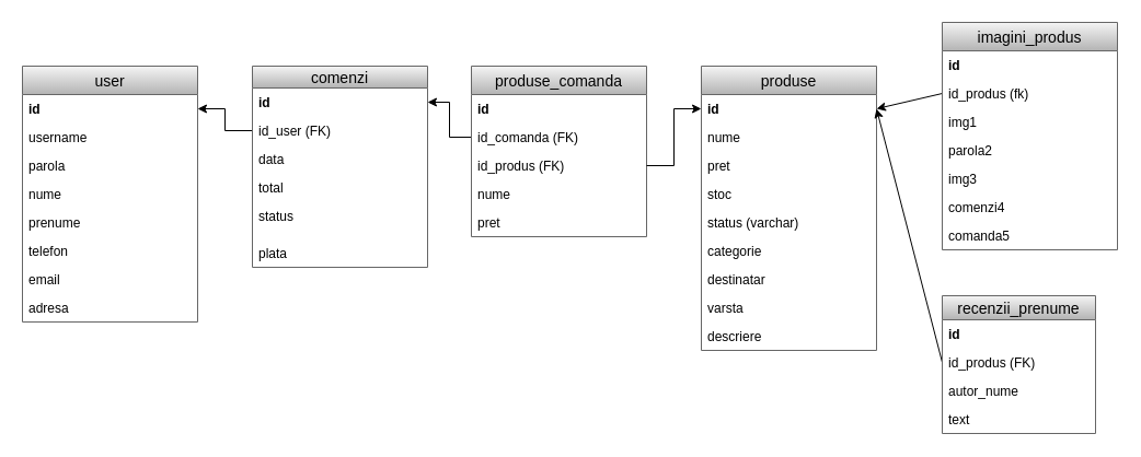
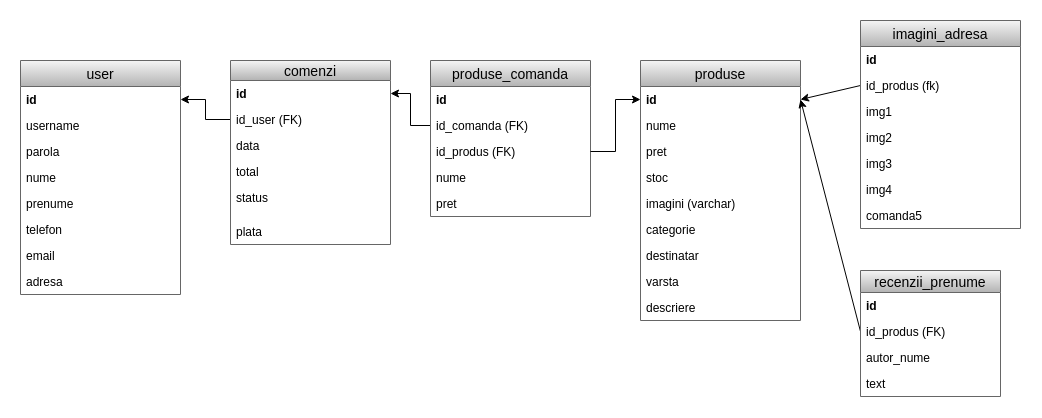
  <mxCell id="0" />
  <mxCell id="1" parent="0" />
  <mxCell id="2" value="" style="edgeStyle=orthogonalEdgeStyle;rounded=0;orthogonalLoop=1;jettySize=auto;html=1;" parent="1" source="15" target="5" edge="1"><mxGeometry relative="1" as="geometry" /></mxCell>
  <mxCell id="3" value="" style="edgeStyle=orthogonalEdgeStyle;rounded=0;orthogonalLoop=1;jettySize=auto;html=1;" parent="1" source="22" target="14" edge="1"><mxGeometry relative="1" as="geometry" /></mxCell>
  <mxCell id="4" value="user" style="swimlane;fontStyle=0;childLayout=stackLayout;horizontal=1;startSize=26;fillColor=#f5f5f5;horizontalStack=0;resizeParent=1;resizeParentMax=0;resizeLast=0;collapsible=1;marginBottom=0;swimlaneFillColor=#ffffff;align=center;fontSize=14;gradientColor=#b3b3b3;strokeColor=#666666;" parent="1" vertex="1"><mxGeometry x="20" y="60" width="160" height="234" as="geometry" /></mxCell>
  <mxCell id="5" value="id" style="text;strokeColor=none;fillColor=none;spacingLeft=4;spacingRight=4;overflow=hidden;rotatable=0;points=[[0,0.5],[1,0.5]];portConstraint=eastwest;fontSize=12;fontStyle=1" parent="4" vertex="1"><mxGeometry y="26" width="160" height="26" as="geometry" /></mxCell>
  <mxCell id="6" value="username" style="text;strokeColor=none;fillColor=none;spacingLeft=4;spacingRight=4;overflow=hidden;rotatable=0;points=[[0,0.5],[1,0.5]];portConstraint=eastwest;fontSize=12;" parent="4" vertex="1"><mxGeometry y="52" width="160" height="26" as="geometry" /></mxCell>
  <mxCell id="7" value="parola" style="text;strokeColor=none;fillColor=none;spacingLeft=4;spacingRight=4;overflow=hidden;rotatable=0;points=[[0,0.5],[1,0.5]];portConstraint=eastwest;fontSize=12;" parent="4" vertex="1"><mxGeometry y="78" width="160" height="26" as="geometry" /></mxCell>
  <mxCell id="8" value="nume" style="text;strokeColor=none;fillColor=none;spacingLeft=4;spacingRight=4;overflow=hidden;rotatable=0;points=[[0,0.5],[1,0.5]];portConstraint=eastwest;fontSize=12;" parent="4" vertex="1"><mxGeometry y="104" width="160" height="26" as="geometry" /></mxCell>
  <mxCell id="9" value="prenume" style="text;strokeColor=none;fillColor=none;spacingLeft=4;spacingRight=4;overflow=hidden;rotatable=0;points=[[0,0.5],[1,0.5]];portConstraint=eastwest;fontSize=12;" parent="4" vertex="1"><mxGeometry y="130" width="160" height="26" as="geometry" /></mxCell>
  <mxCell id="10" value="telefon" style="text;strokeColor=none;fillColor=none;spacingLeft=4;spacingRight=4;overflow=hidden;rotatable=0;points=[[0,0.5],[1,0.5]];portConstraint=eastwest;fontSize=12;" parent="4" vertex="1"><mxGeometry y="156" width="160" height="26" as="geometry" /></mxCell>
  <mxCell id="11" value="email" style="text;strokeColor=none;fillColor=none;spacingLeft=4;spacingRight=4;overflow=hidden;rotatable=0;points=[[0,0.5],[1,0.5]];portConstraint=eastwest;fontSize=12;" parent="4" vertex="1"><mxGeometry y="182" width="160" height="26" as="geometry" /></mxCell>
  <mxCell id="12" value="adresa" style="text;strokeColor=none;fillColor=none;spacingLeft=4;spacingRight=4;overflow=hidden;rotatable=0;points=[[0,0.5],[1,0.5]];portConstraint=eastwest;fontSize=12;" parent="4" vertex="1"><mxGeometry y="208" width="160" height="26" as="geometry" /></mxCell>
  <mxCell id="13" value="comenzi" style="swimlane;fontStyle=0;childLayout=stackLayout;horizontal=1;startSize=20;fillColor=#f5f5f5;horizontalStack=0;resizeParent=1;resizeParentMax=0;resizeLast=0;collapsible=1;marginBottom=0;swimlaneFillColor=#ffffff;align=center;fontSize=14;gradientColor=#b3b3b3;strokeColor=#666666;" parent="1" vertex="1"><mxGeometry x="230" y="60" width="160" height="184" as="geometry" /></mxCell>
  <mxCell id="14" value="id" style="text;strokeColor=none;fillColor=none;spacingLeft=4;spacingRight=4;overflow=hidden;rotatable=0;points=[[0,0.5],[1,0.5]];portConstraint=eastwest;fontSize=12;fontStyle=1" parent="13" vertex="1"><mxGeometry y="20" width="160" height="26" as="geometry" /></mxCell>
  <mxCell id="15" value="id_user (FK)" style="text;strokeColor=none;fillColor=none;spacingLeft=4;spacingRight=4;overflow=hidden;rotatable=0;points=[[0,0.5],[1,0.5]];portConstraint=eastwest;fontSize=12;" parent="13" vertex="1"><mxGeometry y="46" width="160" height="26" as="geometry" /></mxCell>
  <mxCell id="16" value="data" style="text;strokeColor=none;fillColor=none;spacingLeft=4;spacingRight=4;overflow=hidden;rotatable=0;points=[[0,0.5],[1,0.5]];portConstraint=eastwest;fontSize=12;" parent="13" vertex="1"><mxGeometry y="72" width="160" height="26" as="geometry" /></mxCell>
  <mxCell id="17" value="total" style="text;strokeColor=none;fillColor=none;spacingLeft=4;spacingRight=4;overflow=hidden;rotatable=0;points=[[0,0.5],[1,0.5]];portConstraint=eastwest;fontSize=12;" parent="13" vertex="1"><mxGeometry y="98" width="160" height="26" as="geometry" /></mxCell>
  <mxCell id="18" value="status" style="text;strokeColor=none;fillColor=none;spacingLeft=4;spacingRight=4;overflow=hidden;rotatable=0;points=[[0,0.5],[1,0.5]];portConstraint=eastwest;fontSize=12;" parent="13" vertex="1"><mxGeometry y="124" width="160" height="34" as="geometry" /></mxCell>
  <mxCell id="19" value="plata" style="text;strokeColor=none;fillColor=none;spacingLeft=4;spacingRight=4;overflow=hidden;rotatable=0;points=[[0,0.5],[1,0.5]];portConstraint=eastwest;fontSize=12;" parent="13" vertex="1"><mxGeometry y="158" width="160" height="26" as="geometry" /></mxCell>
  <mxCell id="20" value="produse_comanda" style="swimlane;fontStyle=0;childLayout=stackLayout;horizontal=1;startSize=26;fillColor=#f5f5f5;horizontalStack=0;resizeParent=1;resizeParentMax=0;resizeLast=0;collapsible=1;marginBottom=0;swimlaneFillColor=#ffffff;align=center;fontSize=14;gradientColor=#b3b3b3;strokeColor=#666666;" parent="1" vertex="1"><mxGeometry x="430" y="60" width="160" height="156" as="geometry" /></mxCell>
  <mxCell id="21" value="id" style="text;strokeColor=none;fillColor=none;spacingLeft=4;spacingRight=4;overflow=hidden;rotatable=0;points=[[0,0.5],[1,0.5]];portConstraint=eastwest;fontSize=12;fontColor=#000000;fontStyle=1" vertex="1" parent="20"><mxGeometry y="26" width="160" height="26" as="geometry" /></mxCell>
  <mxCell id="22" value="id_comanda (FK)" style="text;strokeColor=none;fillColor=none;spacingLeft=4;spacingRight=4;overflow=hidden;rotatable=0;points=[[0,0.5],[1,0.5]];portConstraint=eastwest;fontSize=12;" parent="20" vertex="1"><mxGeometry y="52" width="160" height="26" as="geometry" /></mxCell>
  <mxCell id="23" value="id_produs (FK)" style="text;strokeColor=none;fillColor=none;spacingLeft=4;spacingRight=4;overflow=hidden;rotatable=0;points=[[0,0.5],[1,0.5]];portConstraint=eastwest;fontSize=12;" parent="20" vertex="1"><mxGeometry y="78" width="160" height="26" as="geometry" /></mxCell>
  <mxCell id="24" value="nume" style="text;strokeColor=none;fillColor=none;spacingLeft=4;spacingRight=4;overflow=hidden;rotatable=0;points=[[0,0.5],[1,0.5]];portConstraint=eastwest;fontSize=12;" parent="20" vertex="1"><mxGeometry y="104" width="160" height="26" as="geometry" /></mxCell>
  <mxCell id="25" value="pret" style="text;strokeColor=none;fillColor=none;spacingLeft=4;spacingRight=4;overflow=hidden;rotatable=0;points=[[0,0.5],[1,0.5]];portConstraint=eastwest;fontSize=12;" parent="20" vertex="1"><mxGeometry y="130" width="160" height="26" as="geometry" /></mxCell>
  <mxCell id="26" style="edgeStyle=orthogonalEdgeStyle;rounded=0;orthogonalLoop=1;jettySize=auto;html=1;entryX=0;entryY=0.5;entryDx=0;entryDy=0;" parent="1" source="23" target="29" edge="1"><mxGeometry relative="1" as="geometry" /></mxCell>
  <mxCell id="27" value="" style="endArrow=classic;html=1;fontColor=#000000;exitX=0;exitY=0.5;exitDx=0;exitDy=0;entryX=1;entryY=0.5;entryDx=0;entryDy=0;" edge="1" parent="1" source="41" target="29"><mxGeometry width="50" height="50" relative="1" as="geometry"><mxPoint x="410" y="300" as="sourcePoint" /><mxPoint x="460" y="250" as="targetPoint" /></mxGeometry></mxCell>
  <mxCell id="28" value="produse" style="swimlane;fontStyle=0;childLayout=stackLayout;horizontal=1;startSize=26;fillColor=#f5f5f5;horizontalStack=0;resizeParent=1;resizeParentMax=0;resizeLast=0;collapsible=1;marginBottom=0;swimlaneFillColor=#ffffff;align=center;fontSize=14;gradientColor=#b3b3b3;strokeColor=#666666;" parent="1" vertex="1"><mxGeometry x="640" y="60" width="160" height="260" as="geometry"><mxRectangle x="265" y="80" width="80" height="26" as="alternateBounds" /></mxGeometry></mxCell>
  <mxCell id="29" value="id&#10;" style="text;strokeColor=none;fillColor=none;spacingLeft=4;spacingRight=4;overflow=hidden;rotatable=0;points=[[0,0.5],[1,0.5]];portConstraint=eastwest;fontSize=12;fontStyle=1" parent="28" vertex="1"><mxGeometry y="26" width="160" height="26" as="geometry" /></mxCell>
  <mxCell id="30" value="nume&#10;" style="text;strokeColor=none;fillColor=none;spacingLeft=4;spacingRight=4;overflow=hidden;rotatable=0;points=[[0,0.5],[1,0.5]];portConstraint=eastwest;fontSize=12;" parent="28" vertex="1"><mxGeometry y="52" width="160" height="26" as="geometry" /></mxCell>
  <mxCell id="31" value="pret" style="text;strokeColor=none;fillColor=none;spacingLeft=4;spacingRight=4;overflow=hidden;rotatable=0;points=[[0,0.5],[1,0.5]];portConstraint=eastwest;fontSize=12;" parent="28" vertex="1"><mxGeometry y="78" width="160" height="26" as="geometry" /></mxCell>
  <mxCell id="32" value="stoc" style="text;strokeColor=none;fillColor=none;spacingLeft=4;spacingRight=4;overflow=hidden;rotatable=0;points=[[0,0.5],[1,0.5]];portConstraint=eastwest;fontSize=12;" parent="28" vertex="1"><mxGeometry y="104" width="160" height="26" as="geometry" /></mxCell>
- <mxCell id="33" value="status (varchar)" style="text;strokeColor=none;fillColor=none;spacingLeft=4;spacingRight=4;overflow=hidden;rotatable=0;points=[[0,0.5],[1,0.5]];portConstraint=eastwest;fontSize=12;" parent="28" vertex="1"><mxGeometry y="130" width="160" height="26" as="geometry" /></mxCell>
+ <mxCell id="33" value="imagini (varchar)" style="text;strokeColor=none;fillColor=none;spacingLeft=4;spacingRight=4;overflow=hidden;rotatable=0;points=[[0,0.5],[1,0.5]];portConstraint=eastwest;fontSize=12;" parent="28" vertex="1"><mxGeometry y="130" width="160" height="26" as="geometry" /></mxCell>
  <mxCell id="34" value="categorie" style="text;strokeColor=none;fillColor=none;spacingLeft=4;spacingRight=4;overflow=hidden;rotatable=0;points=[[0,0.5],[1,0.5]];portConstraint=eastwest;fontSize=12;" parent="28" vertex="1"><mxGeometry y="156" width="160" height="26" as="geometry" /></mxCell>
  <mxCell id="35" value="destinatar" style="text;strokeColor=none;fillColor=none;spacingLeft=4;spacingRight=4;overflow=hidden;rotatable=0;points=[[0,0.5],[1,0.5]];portConstraint=eastwest;fontSize=12;" parent="28" vertex="1"><mxGeometry y="182" width="160" height="26" as="geometry" /></mxCell>
  <mxCell id="36" value="varsta" style="text;strokeColor=none;fillColor=none;spacingLeft=4;spacingRight=4;overflow=hidden;rotatable=0;points=[[0,0.5],[1,0.5]];portConstraint=eastwest;fontSize=12;" parent="28" vertex="1"><mxGeometry y="208" width="160" height="26" as="geometry" /></mxCell>
  <mxCell id="37" value="descriere" style="text;strokeColor=none;fillColor=none;spacingLeft=4;spacingRight=4;overflow=hidden;rotatable=0;points=[[0,0.5],[1,0.5]];portConstraint=eastwest;fontSize=12;" parent="28" vertex="1"><mxGeometry y="234" width="160" height="26" as="geometry" /></mxCell>
  <mxCell id="38" value="" style="endArrow=classic;html=1;fontColor=#000000;exitX=0;exitY=0.5;exitDx=0;exitDy=0;entryX=1;entryY=0.5;entryDx=0;entryDy=0;" edge="1" parent="1" source="49" target="29"><mxGeometry width="50" height="50" relative="1" as="geometry"><mxPoint x="510" y="200" as="sourcePoint" /><mxPoint x="560" y="150" as="targetPoint" /></mxGeometry></mxCell>
- <mxCell id="39" value="imagini_produs" style="swimlane;fontStyle=0;childLayout=stackLayout;horizontal=1;startSize=26;horizontalStack=0;resizeParent=1;resizeParentMax=0;resizeLast=0;collapsible=1;marginBottom=0;align=center;fontSize=14;fillColor=#f5f5f5;strokeColor=#666666;gradientColor=#b3b3b3;" vertex="1" parent="1"><mxGeometry x="860" y="20" width="160" height="208" as="geometry" /></mxCell>
+ <mxCell id="39" value="imagini_adresa" style="swimlane;fontStyle=0;childLayout=stackLayout;horizontal=1;startSize=26;horizontalStack=0;resizeParent=1;resizeParentMax=0;resizeLast=0;collapsible=1;marginBottom=0;align=center;fontSize=14;fillColor=#f5f5f5;strokeColor=#666666;gradientColor=#b3b3b3;" vertex="1" parent="1"><mxGeometry x="860" y="20" width="160" height="208" as="geometry" /></mxCell>
  <mxCell id="40" value="id" style="text;strokeColor=none;fillColor=none;spacingLeft=4;spacingRight=4;overflow=hidden;rotatable=0;points=[[0,0.5],[1,0.5]];portConstraint=eastwest;fontSize=12;fontStyle=1" vertex="1" parent="39"><mxGeometry y="26" width="160" height="26" as="geometry" /></mxCell>
  <mxCell id="41" value="id_produs (fk)" style="text;strokeColor=none;fillColor=none;spacingLeft=4;spacingRight=4;overflow=hidden;rotatable=0;points=[[0,0.5],[1,0.5]];portConstraint=eastwest;fontSize=12;" vertex="1" parent="39"><mxGeometry y="52" width="160" height="26" as="geometry" /></mxCell>
  <mxCell id="42" value="img1" style="text;strokeColor=none;fillColor=none;spacingLeft=4;spacingRight=4;overflow=hidden;rotatable=0;points=[[0,0.5],[1,0.5]];portConstraint=eastwest;fontSize=12;" vertex="1" parent="39"><mxGeometry y="78" width="160" height="26" as="geometry" /></mxCell>
- <mxCell id="43" value="parola2" style="text;strokeColor=none;fillColor=none;spacingLeft=4;spacingRight=4;overflow=hidden;rotatable=0;points=[[0,0.5],[1,0.5]];portConstraint=eastwest;fontSize=12;" vertex="1" parent="39"><mxGeometry y="104" width="160" height="26" as="geometry" /></mxCell>
+ <mxCell id="43" value="img2" style="text;strokeColor=none;fillColor=none;spacingLeft=4;spacingRight=4;overflow=hidden;rotatable=0;points=[[0,0.5],[1,0.5]];portConstraint=eastwest;fontSize=12;" vertex="1" parent="39"><mxGeometry y="104" width="160" height="26" as="geometry" /></mxCell>
  <mxCell id="44" value="img3" style="text;strokeColor=none;fillColor=none;spacingLeft=4;spacingRight=4;overflow=hidden;rotatable=0;points=[[0,0.5],[1,0.5]];portConstraint=eastwest;fontSize=12;" vertex="1" parent="39"><mxGeometry y="130" width="160" height="26" as="geometry" /></mxCell>
- <mxCell id="45" value="comenzi4" style="text;strokeColor=none;fillColor=none;spacingLeft=4;spacingRight=4;overflow=hidden;rotatable=0;points=[[0,0.5],[1,0.5]];portConstraint=eastwest;fontSize=12;" vertex="1" parent="39"><mxGeometry y="156" width="160" height="26" as="geometry" /></mxCell>
+ <mxCell id="45" value="img4" style="text;strokeColor=none;fillColor=none;spacingLeft=4;spacingRight=4;overflow=hidden;rotatable=0;points=[[0,0.5],[1,0.5]];portConstraint=eastwest;fontSize=12;" vertex="1" parent="39"><mxGeometry y="156" width="160" height="26" as="geometry" /></mxCell>
  <mxCell id="46" value="comanda5" style="text;strokeColor=none;fillColor=none;spacingLeft=4;spacingRight=4;overflow=hidden;rotatable=0;points=[[0,0.5],[1,0.5]];portConstraint=eastwest;fontSize=12;" vertex="1" parent="39"><mxGeometry y="182" width="160" height="26" as="geometry" /></mxCell>
  <mxCell id="47" value="recenzii_prenume" style="swimlane;fontStyle=0;childLayout=stackLayout;horizontal=1;startSize=22;fillColor=#f5f5f5;horizontalStack=0;resizeParent=1;resizeParentMax=0;resizeLast=0;collapsible=1;marginBottom=0;swimlaneFillColor=#ffffff;align=center;fontSize=14;strokeColor=#666666;gradientColor=#b3b3b3;" parent="1" vertex="1"><mxGeometry x="860" y="270" width="140" height="126" as="geometry" /></mxCell>
  <mxCell id="48" value="id" style="text;strokeColor=none;fillColor=none;spacingLeft=4;spacingRight=4;overflow=hidden;rotatable=0;points=[[0,0.5],[1,0.5]];portConstraint=eastwest;fontSize=12;fontColor=#000000;fontStyle=1" vertex="1" parent="47"><mxGeometry y="22" width="140" height="26" as="geometry" /></mxCell>
  <mxCell id="49" value="id_produs (FK)" style="text;strokeColor=none;fillColor=none;spacingLeft=4;spacingRight=4;overflow=hidden;rotatable=0;points=[[0,0.5],[1,0.5]];portConstraint=eastwest;fontSize=12;" parent="47" vertex="1"><mxGeometry y="48" width="140" height="26" as="geometry" /></mxCell>
  <mxCell id="50" value="autor_nume" style="text;strokeColor=none;fillColor=none;spacingLeft=4;spacingRight=4;overflow=hidden;rotatable=0;points=[[0,0.5],[1,0.5]];portConstraint=eastwest;fontSize=12;" parent="47" vertex="1"><mxGeometry y="74" width="140" height="26" as="geometry" /></mxCell>
  <mxCell id="51" value="text" style="text;strokeColor=none;fillColor=none;spacingLeft=4;spacingRight=4;overflow=hidden;rotatable=0;points=[[0,0.5],[1,0.5]];portConstraint=eastwest;fontSize=12;" parent="47" vertex="1"><mxGeometry y="100" width="140" height="26" as="geometry" /></mxCell>
